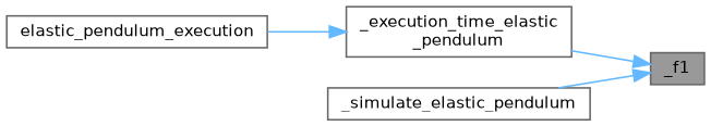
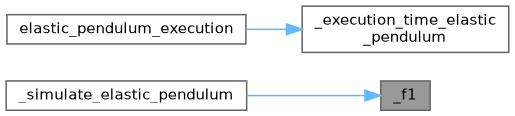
  digraph {
    rankdir=RL
    node [color=grey40 fillcolor=white fontname=Helvetica fontsize=10 shape=box style=filled]
    edge [color=steelblue1 dir=back fontname=Helvetica fontsize=10 labelfontname=Helvetica labelfontsize=10 style=solid]
    n1 [color=gray40 fillcolor=grey60 fontcolor=black height=0.2 label=_f1 width=0.4]
    n2 [height=0.2 label="_execution_time_elastic\l_pendulum" width=0.4]
    n3 [height=0.2 label=_simulate_elastic_pendulum width=0.4]
    n4 [height=0.2 label=elastic_pendulum_execution width=0.4]
-   n1 -> n2
    n1 -> n3
    n2 -> n4
  }
